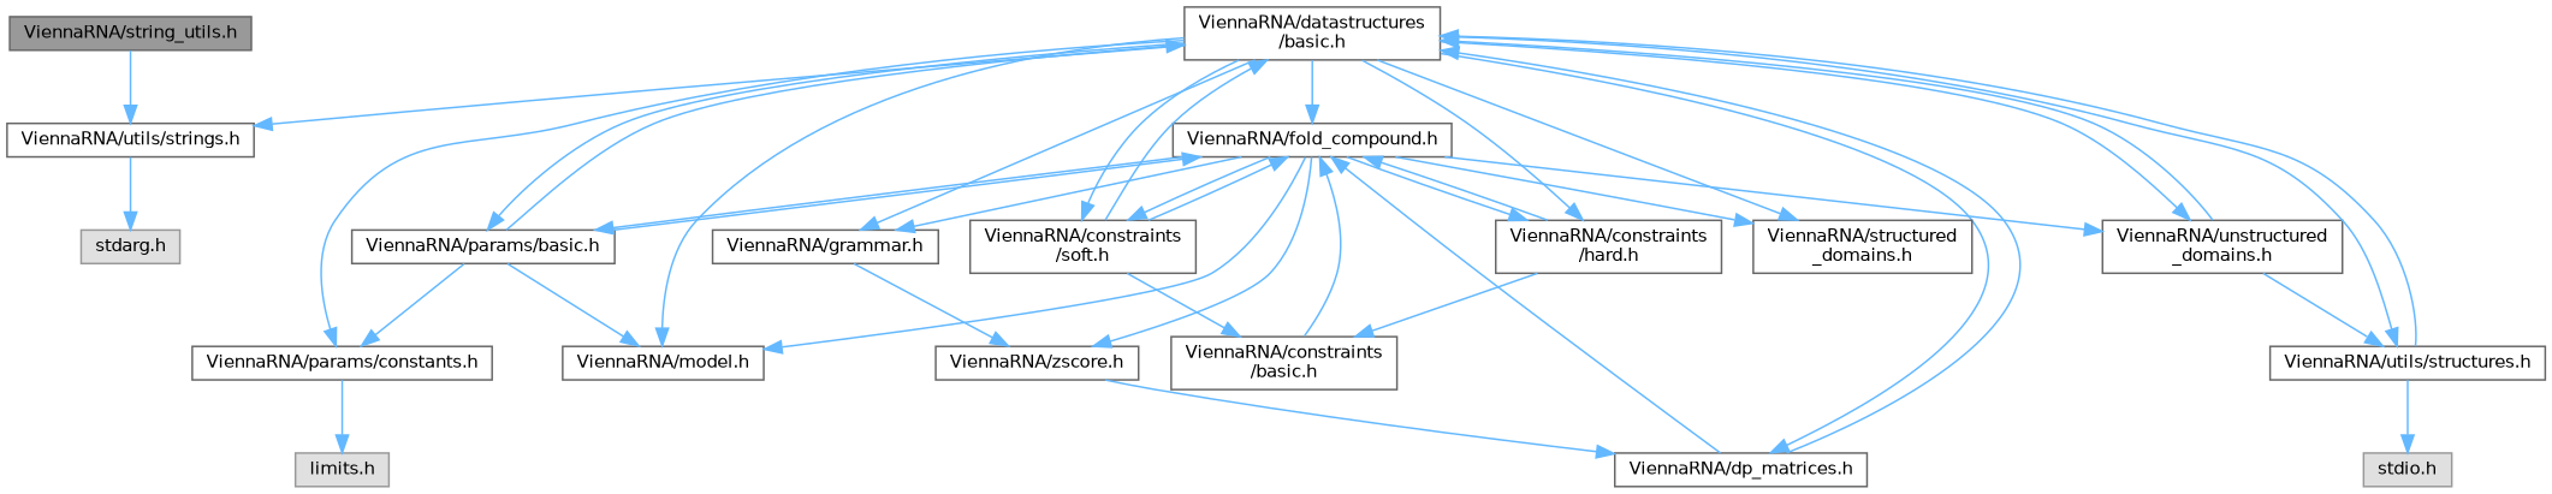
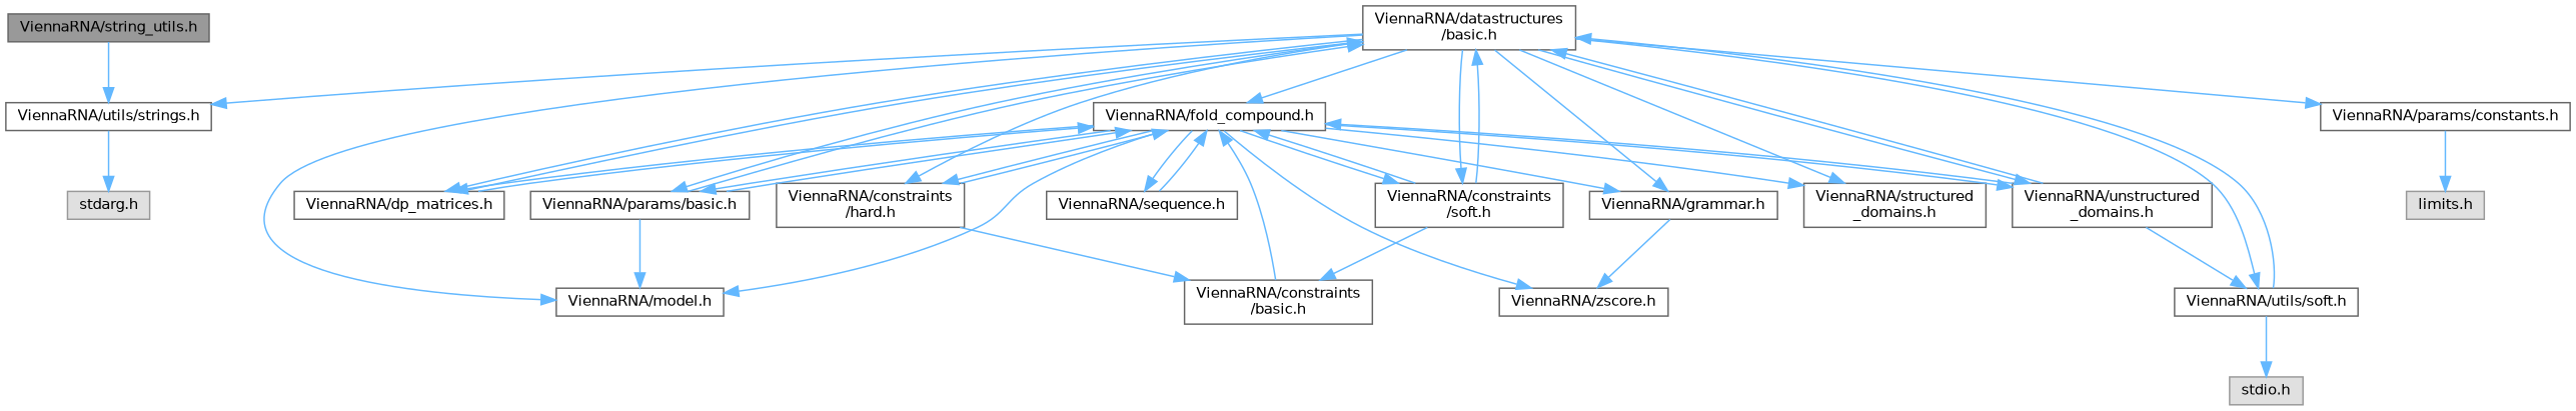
  digraph {
    node [color=grey40 fillcolor=white fontname=Helvetica fontsize=10 shape=box style=filled]
    edge [color=steelblue1 fontname=Helvetica fontsize=10 labelfontname=Helvetica labelfontsize=10 style=solid]
    n1 [color=gray40 fillcolor=grey60 fontcolor=black height=0.2 label="ViennaRNA/string_utils.h" width=0.4]
    n2 [height=0.2 label="ViennaRNA/utils/strings.h" width=0.4]
    n3 [color=grey60 fillcolor="#E0E0E0" height=0.2 label="stdarg.h" width=0.4]
    n4 [height=0.2 label="ViennaRNA/datastructures\l/basic.h" width=0.4]
    n5 [height=0.2 label="ViennaRNA/params/constants.h" width=0.4]
    n6 [height=0.2 label="ViennaRNA/fold_compound.h" width=0.4]
    n7 [height=0.2 label="ViennaRNA/model.h" width=0.4]
    n8 [height=0.2 label="ViennaRNA/params/basic.h" width=0.4]
    n9 [height=0.2 label="ViennaRNA/dp_matrices.h" width=0.4]
    n10 [height=0.2 label="ViennaRNA/constraints\l/hard.h" width=0.4]
    n11 [height=0.2 label="ViennaRNA/constraints\l/soft.h" width=0.4]
    n12 [height=0.2 label="ViennaRNA/grammar.h" width=0.4]
    n13 [height=0.2 label="ViennaRNA/structured\l_domains.h" width=0.4]
    n14 [height=0.2 label="ViennaRNA/unstructured\l_domains.h" width=0.4]
-   n15 [height=0.2 label="ViennaRNA/utils/structures.h" width=0.4]
+   n15 [height=0.2 label="ViennaRNA/utils/soft.h" width=0.4]
    n16 [color=grey60 fillcolor="#E0E0E0" height=0.2 label="limits.h" width=0.4]
+   n17 [height=0.2 label="ViennaRNA/sequence.h" width=0.4]
    n18 [height=0.2 label="ViennaRNA/zscore.h" width=0.4]
    n19 [height=0.2 label="ViennaRNA/constraints\l/basic.h" width=0.4]
    n20 [color=grey60 fillcolor="#E0E0E0" height=0.2 label="stdio.h" width=0.4]
    n1 -> n2
    n2 -> n3
    n4 -> n2
    n4 -> n5
    n4 -> n6
    n4 -> n7
    n4 -> n8
    n4 -> n9
    n4 -> n10
    n4 -> n11
    n4 -> n12
    n4 -> n13
    n4 -> n14
    n4 -> n15
    n5 -> n16
    n6 -> n7
    n6 -> n8
-   n18 -> n9
+   n6 -> n9
    n6 -> n10
    n6 -> n11
    n6 -> n12
    n6 -> n13
    n6 -> n14
+   n6 -> n17
    n6 -> n18
    n8 -> n4
-   n8 -> n5
    n8 -> n6
    n8 -> n7
    n9 -> n4
    n9 -> n6
    n10 -> n6
    n10 -> n19
    n11 -> n4
    n11 -> n6
    n11 -> n19
    n12 -> n18
    n14 -> n4
+   n14 -> n6
    n14 -> n15
    n15 -> n4
    n15 -> n20
+   n17 -> n6
    n19 -> n6
  }
